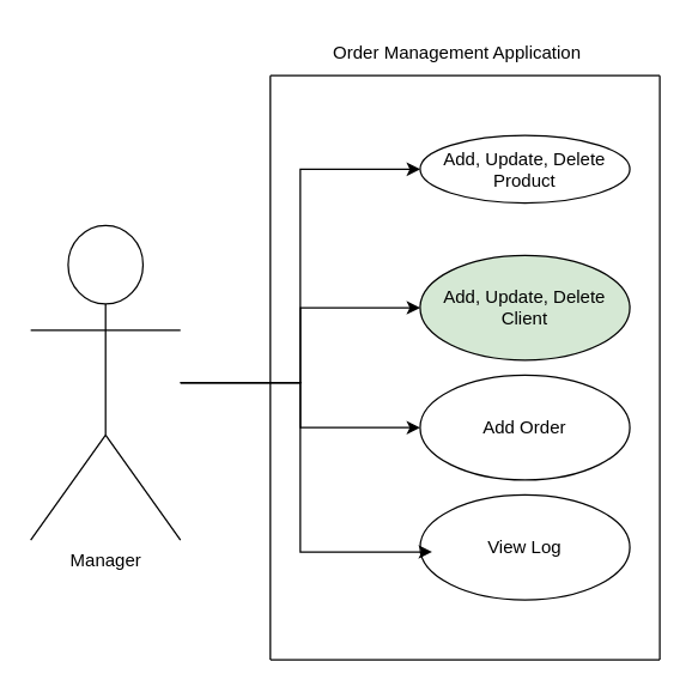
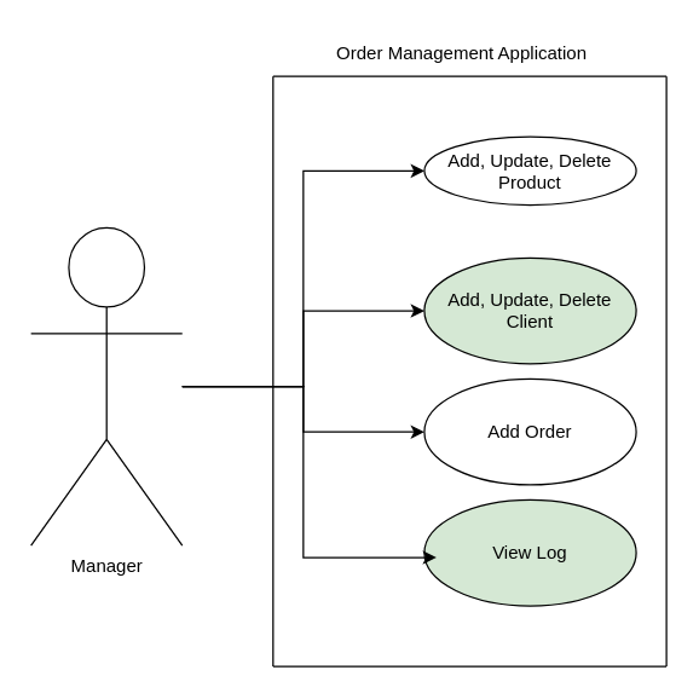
  <mxCell id="0" />
  <mxCell id="1" parent="0" />
  <mxCell id="2" style="edgeStyle=orthogonalEdgeStyle;rounded=0;orthogonalLoop=1;jettySize=auto;html=1;entryX=0;entryY=0.5;entryDx=0;entryDy=0;" edge="1" parent="1" source="5" target="7"><mxGeometry relative="1" as="geometry" /></mxCell>
  <mxCell id="3" style="edgeStyle=orthogonalEdgeStyle;rounded=0;orthogonalLoop=1;jettySize=auto;html=1;entryX=0;entryY=0.5;entryDx=0;entryDy=0;" edge="1" parent="1" source="5" target="6"><mxGeometry relative="1" as="geometry" /></mxCell>
  <mxCell id="4" style="edgeStyle=orthogonalEdgeStyle;rounded=0;orthogonalLoop=1;jettySize=auto;html=1;entryX=0;entryY=0.5;entryDx=0;entryDy=0;" edge="1" parent="1" source="5" target="8"><mxGeometry relative="1" as="geometry" /></mxCell>
  <mxCell id="5" value="Manager" style="shape=umlActor;verticalLabelPosition=bottom;verticalAlign=top;html=1;" vertex="1" parent="1"><mxGeometry x="20" y="150" width="100" height="210" as="geometry" /></mxCell>
  <mxCell id="6" value="Add, Update, Delete Product" style="ellipse;whiteSpace=wrap;html=1;" vertex="1" parent="1"><mxGeometry x="280" y="90" width="140" height="45" as="geometry" /></mxCell>
  <mxCell id="7" value="Add, Update, Delete Client" style="ellipse;whiteSpace=wrap;html=1;fillColor=#d5e8d4;" vertex="1" parent="1"><mxGeometry x="280" y="170" width="140" height="70" as="geometry" /></mxCell>
  <mxCell id="8" value="Add Order" style="ellipse;whiteSpace=wrap;html=1;" vertex="1" parent="1"><mxGeometry x="280" y="250" width="140" height="70" as="geometry" /></mxCell>
- <mxCell id="9" value="View Log" style="ellipse;whiteSpace=wrap;html=1;" vertex="1" parent="1"><mxGeometry x="280" y="330" width="140" height="70" as="geometry" /></mxCell>
+ <mxCell id="9" value="View Log" style="ellipse;whiteSpace=wrap;html=1;fillColor=#d5e8d4;" vertex="1" parent="1"><mxGeometry x="280" y="330" width="140" height="70" as="geometry" /></mxCell>
  <mxCell id="10" style="edgeStyle=orthogonalEdgeStyle;rounded=0;orthogonalLoop=1;jettySize=auto;html=1;entryX=0.057;entryY=0.543;entryDx=0;entryDy=0;entryPerimeter=0;" edge="1" parent="1" source="5" target="9"><mxGeometry relative="1" as="geometry" /></mxCell>
  <mxCell id="11" value="" style="endArrow=none;html=1;rounded=0;" edge="1" parent="1"><mxGeometry width="50" height="50" relative="1" as="geometry"><mxPoint x="440" y="50" as="sourcePoint" /><mxPoint x="180" y="50" as="targetPoint" /></mxGeometry></mxCell>
  <mxCell id="12" value="" style="endArrow=none;html=1;rounded=0;" edge="1" parent="1"><mxGeometry width="50" height="50" relative="1" as="geometry"><mxPoint x="180" y="440" as="sourcePoint" /><mxPoint x="180" y="50" as="targetPoint" /></mxGeometry></mxCell>
  <mxCell id="13" value="" style="endArrow=none;html=1;rounded=0;" edge="1" parent="1"><mxGeometry width="50" height="50" relative="1" as="geometry"><mxPoint x="180" y="440" as="sourcePoint" /><mxPoint x="440" y="440" as="targetPoint" /></mxGeometry></mxCell>
  <mxCell id="14" value="" style="endArrow=none;html=1;rounded=0;" edge="1" parent="1"><mxGeometry width="50" height="50" relative="1" as="geometry"><mxPoint x="440" y="440" as="sourcePoint" /><mxPoint x="440" y="50" as="targetPoint" /></mxGeometry></mxCell>
  <mxCell id="15" value="Order Management Application" style="text;html=1;align=center;verticalAlign=middle;whiteSpace=wrap;rounded=0;" vertex="1" parent="1"><mxGeometry x="200" y="20" width="210" height="30" as="geometry" /></mxCell>
